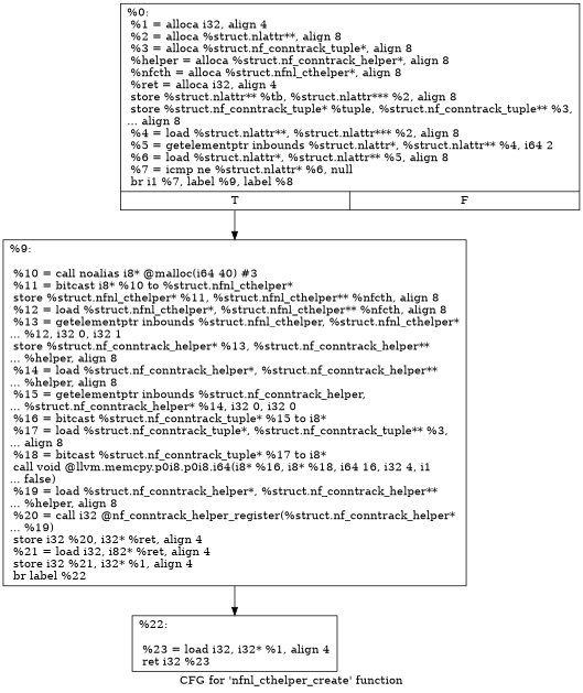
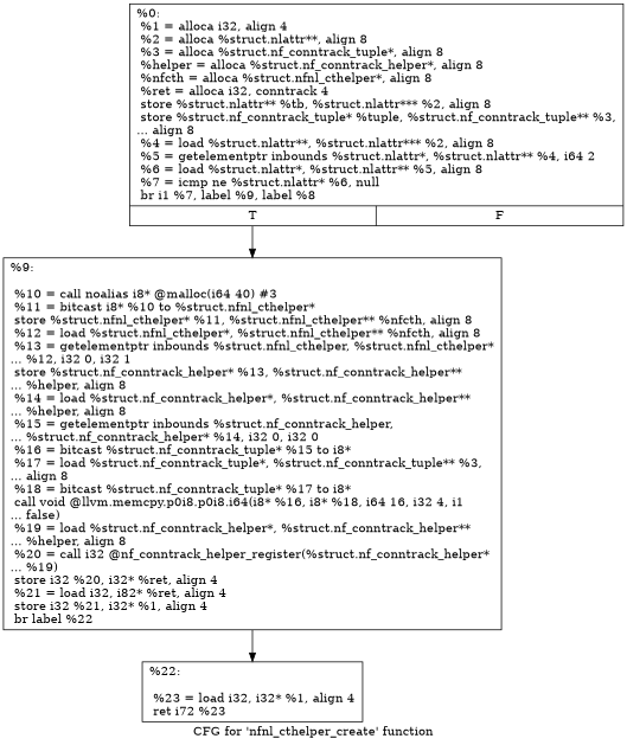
  digraph {
    label="CFG for 'nfnl_cthelper_create' function"
    node [shape=record]
-   n1 [label="{%0:\l  %1 = alloca i32, align 4\l  %2 = alloca %struct.nlattr**, align 8\l  %3 = alloca %struct.nf_conntrack_tuple*, align 8\l  %helper = alloca %struct.nf_conntrack_helper*, align 8\l  %nfcth = alloca %struct.nfnl_cthelper*, align 8\l  %ret = alloca i32, align 4\l  store %struct.nlattr** %tb, %struct.nlattr*** %2, align 8\l  store %struct.nf_conntrack_tuple* %tuple, %struct.nf_conntrack_tuple** %3,\l... align 8\l  %4 = load %struct.nlattr**, %struct.nlattr*** %2, align 8\l  %5 = getelementptr inbounds %struct.nlattr*, %struct.nlattr** %4, i64 2\l  %6 = load %struct.nlattr*, %struct.nlattr** %5, align 8\l  %7 = icmp ne %struct.nlattr* %6, null\l  br i1 %7, label %9, label %8\l|{<s0>T|<s1>F}}"]
+   n1 [label="{%0:\l  %1 = alloca i32, align 4\l  %2 = alloca %struct.nlattr**, align 8\l  %3 = alloca %struct.nf_conntrack_tuple*, align 8\l  %helper = alloca %struct.nf_conntrack_helper*, align 8\l  %nfcth = alloca %struct.nfnl_cthelper*, align 8\l  %ret = alloca i32, conntrack 4\l  store %struct.nlattr** %tb, %struct.nlattr*** %2, align 8\l  store %struct.nf_conntrack_tuple* %tuple, %struct.nf_conntrack_tuple** %3,\l... align 8\l  %4 = load %struct.nlattr**, %struct.nlattr*** %2, align 8\l  %5 = getelementptr inbounds %struct.nlattr*, %struct.nlattr** %4, i64 2\l  %6 = load %struct.nlattr*, %struct.nlattr** %5, align 8\l  %7 = icmp ne %struct.nlattr* %6, null\l  br i1 %7, label %9, label %8\l|{<s0>T|<s1>F}}"]
    n2 [label="{%9:\l\l  %10 = call noalias i8* @malloc(i64 40) #3\l  %11 = bitcast i8* %10 to %struct.nfnl_cthelper*\l  store %struct.nfnl_cthelper* %11, %struct.nfnl_cthelper** %nfcth, align 8\l  %12 = load %struct.nfnl_cthelper*, %struct.nfnl_cthelper** %nfcth, align 8\l  %13 = getelementptr inbounds %struct.nfnl_cthelper, %struct.nfnl_cthelper*\l... %12, i32 0, i32 1\l  store %struct.nf_conntrack_helper* %13, %struct.nf_conntrack_helper**\l... %helper, align 8\l  %14 = load %struct.nf_conntrack_helper*, %struct.nf_conntrack_helper**\l... %helper, align 8\l  %15 = getelementptr inbounds %struct.nf_conntrack_helper,\l... %struct.nf_conntrack_helper* %14, i32 0, i32 0\l  %16 = bitcast %struct.nf_conntrack_tuple* %15 to i8*\l  %17 = load %struct.nf_conntrack_tuple*, %struct.nf_conntrack_tuple** %3,\l... align 8\l  %18 = bitcast %struct.nf_conntrack_tuple* %17 to i8*\l  call void @llvm.memcpy.p0i8.p0i8.i64(i8* %16, i8* %18, i64 16, i32 4, i1\l... false)\l  %19 = load %struct.nf_conntrack_helper*, %struct.nf_conntrack_helper**\l... %helper, align 8\l  %20 = call i32 @nf_conntrack_helper_register(%struct.nf_conntrack_helper*\l... %19)\l  store i32 %20, i32* %ret, align 4\l  %21 = load i32, i82* %ret, align 4\l  store i32 %21, i32* %1, align 4\l  br label %22\l}"]
-   n3 [label="{%22:\l\l  %23 = load i32, i32* %1, align 4\l  ret i32 %23\l}"]
+   n3 [label="{%22:\l\l  %23 = load i32, i32* %1, align 4\l  ret i72 %23\l}"]
    n1 -> n2 [tailport=s0]
    n2 -> n3
  }
